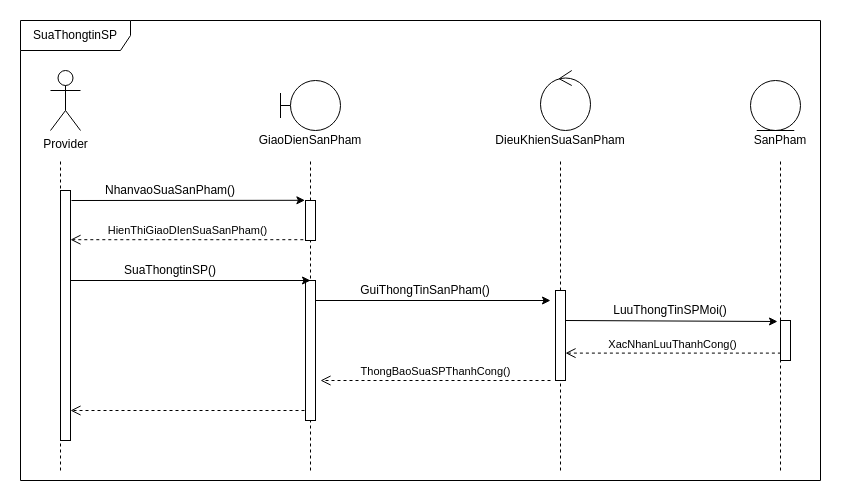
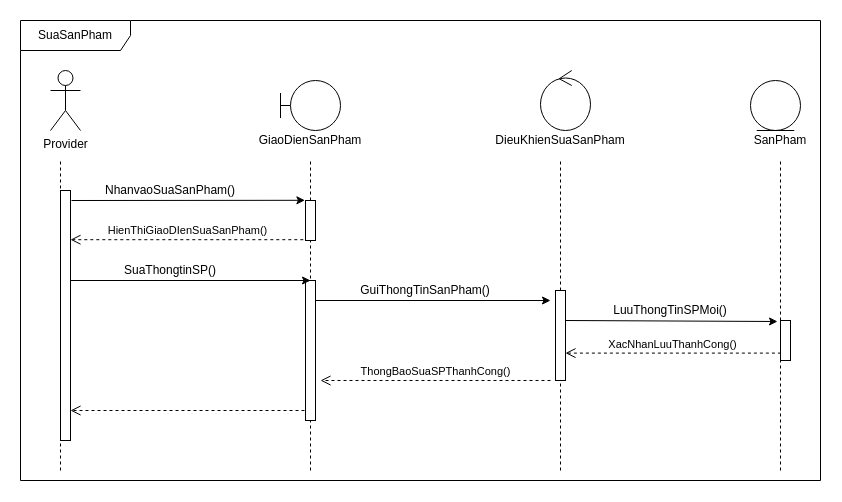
  <mxCell id="0" />
  <mxCell id="1" parent="0" />
  <mxCell id="2" value="Provider" style="shape=umlActor;verticalLabelPosition=bottom;verticalAlign=top;html=1;outlineConnect=0;" parent="1" vertex="1"><mxGeometry x="50" y="70" width="30" height="60" as="geometry" /></mxCell>
  <mxCell id="3" value="" style="ellipse;shape=umlControl;whiteSpace=wrap;html=1;" parent="1" vertex="1"><mxGeometry x="540" y="70" width="50" height="60" as="geometry" /></mxCell>
  <mxCell id="4" value="GiaoDienSanPham" style="text;html=1;strokeColor=none;fillColor=none;align=center;verticalAlign=middle;whiteSpace=wrap;rounded=0;" parent="1" vertex="1"><mxGeometry x="290" y="130" width="40" height="20" as="geometry" /></mxCell>
  <mxCell id="5" value="" style="shape=umlBoundary;whiteSpace=wrap;html=1;" parent="1" vertex="1"><mxGeometry x="280" y="80" width="60" height="50" as="geometry" /></mxCell>
  <mxCell id="6" value="" style="ellipse;shape=umlEntity;whiteSpace=wrap;html=1;" parent="1" vertex="1"><mxGeometry x="750" y="80" width="50" height="50" as="geometry" /></mxCell>
  <mxCell id="7" value="DieuKhienSuaSanPham" style="text;html=1;strokeColor=none;fillColor=none;align=center;verticalAlign=middle;whiteSpace=wrap;rounded=0;" parent="1" vertex="1"><mxGeometry x="540" y="130" width="40" height="20" as="geometry" /></mxCell>
  <mxCell id="8" value="SanPham" style="text;html=1;strokeColor=none;fillColor=none;align=center;verticalAlign=middle;whiteSpace=wrap;rounded=0;" parent="1" vertex="1"><mxGeometry x="760" y="130" width="40" height="20" as="geometry" /></mxCell>
  <mxCell id="9" value="" style="endArrow=none;dashed=1;html=1;" parent="1" edge="1"><mxGeometry width="50" height="50" relative="1" as="geometry"><mxPoint x="780" y="470" as="sourcePoint" /><mxPoint x="780" y="160" as="targetPoint" /></mxGeometry></mxCell>
  <mxCell id="10" value="" style="endArrow=none;dashed=1;html=1;" parent="1" edge="1"><mxGeometry width="50" height="50" relative="1" as="geometry"><mxPoint x="560" y="470" as="sourcePoint" /><mxPoint x="560" y="160" as="targetPoint" /></mxGeometry></mxCell>
  <mxCell id="11" value="" style="endArrow=none;dashed=1;html=1;" parent="1" edge="1"><mxGeometry width="50" height="50" relative="1" as="geometry"><mxPoint x="310" y="470" as="sourcePoint" /><mxPoint x="310" y="160" as="targetPoint" /></mxGeometry></mxCell>
  <mxCell id="12" value="" style="endArrow=none;dashed=1;html=1;" parent="1" edge="1"><mxGeometry width="50" height="50" relative="1" as="geometry"><mxPoint x="60" y="470" as="sourcePoint" /><mxPoint x="60" y="160" as="targetPoint" /></mxGeometry></mxCell>
  <mxCell id="13" value="" style="html=1;points=[];perimeter=orthogonalPerimeter;" parent="1" vertex="1"><mxGeometry x="60" y="190" width="10" height="250" as="geometry" /></mxCell>
  <mxCell id="14" value="" style="html=1;points=[];perimeter=orthogonalPerimeter;" parent="1" vertex="1"><mxGeometry x="305" y="200" width="10" height="40" as="geometry" /></mxCell>
  <mxCell id="15" value="HienThiGiaoDIenSuaSanPham()" style="html=1;verticalAlign=bottom;endArrow=open;dashed=1;endSize=8;exitX=-0.22;exitY=0.98;exitDx=0;exitDy=0;exitPerimeter=0;" parent="1" source="14" target="13" edge="1"><mxGeometry relative="1" as="geometry"><mxPoint x="460" y="260" as="sourcePoint" /><mxPoint x="70" y="477" as="targetPoint" /></mxGeometry></mxCell>
  <mxCell id="16" value="" style="html=1;points=[];perimeter=orthogonalPerimeter;" parent="1" vertex="1"><mxGeometry x="305" y="280" width="10" height="140" as="geometry" /></mxCell>
  <mxCell id="17" value="" style="html=1;points=[];perimeter=orthogonalPerimeter;" parent="1" vertex="1"><mxGeometry x="555" y="290" width="10" height="90" as="geometry" /></mxCell>
  <mxCell id="18" value="" style="html=1;points=[];perimeter=orthogonalPerimeter;" parent="1" vertex="1"><mxGeometry x="780" y="320" width="10" height="40" as="geometry" /></mxCell>
  <mxCell id="19" value="" style="endArrow=classic;html=1;entryX=-0.06;entryY=-0.005;entryDx=0;entryDy=0;entryPerimeter=0;" parent="1" target="14" edge="1"><mxGeometry width="50" height="50" relative="1" as="geometry"><mxPoint x="71" y="200" as="sourcePoint" /><mxPoint x="450" y="280" as="targetPoint" /></mxGeometry></mxCell>
  <mxCell id="20" value="NhanvaoSuaSanPham()" style="text;html=1;strokeColor=none;fillColor=none;align=center;verticalAlign=middle;whiteSpace=wrap;rounded=0;" parent="1" vertex="1"><mxGeometry x="150" y="180" width="40" height="20" as="geometry" /></mxCell>
  <mxCell id="21" value="" style="endArrow=classic;html=1;" parent="1" edge="1"><mxGeometry width="50" height="50" relative="1" as="geometry"><mxPoint x="70" y="280" as="sourcePoint" /><mxPoint x="310" y="280" as="targetPoint" /></mxGeometry></mxCell>
  <mxCell id="22" value="SuaThongtinSP()" style="text;html=1;strokeColor=none;fillColor=none;align=center;verticalAlign=middle;whiteSpace=wrap;rounded=0;" parent="1" vertex="1"><mxGeometry x="150" y="260" width="40" height="20" as="geometry" /></mxCell>
  <mxCell id="23" value="" style="endArrow=classic;html=1;" parent="1" source="16" edge="1"><mxGeometry width="50" height="50" relative="1" as="geometry"><mxPoint x="320" y="300" as="sourcePoint" /><mxPoint x="550" y="300" as="targetPoint" /></mxGeometry></mxCell>
  <mxCell id="24" value="GuiThongTinSanPham()" style="text;html=1;strokeColor=none;fillColor=none;align=center;verticalAlign=middle;whiteSpace=wrap;rounded=0;" parent="1" vertex="1"><mxGeometry x="405" y="280" width="40" height="20" as="geometry" /></mxCell>
  <mxCell id="25" value="" style="endArrow=classic;html=1;" parent="1" edge="1"><mxGeometry width="50" height="50" relative="1" as="geometry"><mxPoint x="565" y="320" as="sourcePoint" /><mxPoint x="777" y="321" as="targetPoint" /></mxGeometry></mxCell>
  <mxCell id="26" value="LuuThongTinSPMoi()" style="text;html=1;strokeColor=none;fillColor=none;align=center;verticalAlign=middle;whiteSpace=wrap;rounded=0;" parent="1" vertex="1"><mxGeometry x="650" y="300" width="40" height="20" as="geometry" /></mxCell>
  <mxCell id="27" value="XacNhanLuuThanhCong()" style="html=1;verticalAlign=bottom;endArrow=open;dashed=1;endSize=8;exitX=0.04;exitY=0.815;exitDx=0;exitDy=0;exitPerimeter=0;" parent="1" source="18" target="17" edge="1"><mxGeometry relative="1" as="geometry"><mxPoint x="460" y="310" as="sourcePoint" /><mxPoint x="380" y="310" as="targetPoint" /><Array as="points" /></mxGeometry></mxCell>
  <mxCell id="28" value="ThongBaoSuaSPThanhCong()" style="html=1;verticalAlign=bottom;endArrow=open;dashed=1;endSize=8;" parent="1" edge="1"><mxGeometry relative="1" as="geometry"><mxPoint x="550" y="380" as="sourcePoint" /><mxPoint x="320" y="380" as="targetPoint" /></mxGeometry></mxCell>
  <mxCell id="29" value="" style="html=1;verticalAlign=bottom;endArrow=open;dashed=1;endSize=8;" parent="1" target="13" edge="1"><mxGeometry relative="1" as="geometry"><mxPoint x="304" y="410" as="sourcePoint" /><mxPoint x="70" y="559" as="targetPoint" /></mxGeometry></mxCell>
- <mxCell id="30" value="SuaThongtinSP" style="shape=umlFrame;whiteSpace=wrap;html=1;width=110;height=30;" vertex="1" parent="1"><mxGeometry x="20" y="20" width="800" height="460" as="geometry" /></mxCell>
+ <mxCell id="30" value="SuaSanPham" style="shape=umlFrame;whiteSpace=wrap;html=1;width=110;height=30;" vertex="1" parent="1"><mxGeometry x="20" y="20" width="800" height="460" as="geometry" /></mxCell>
